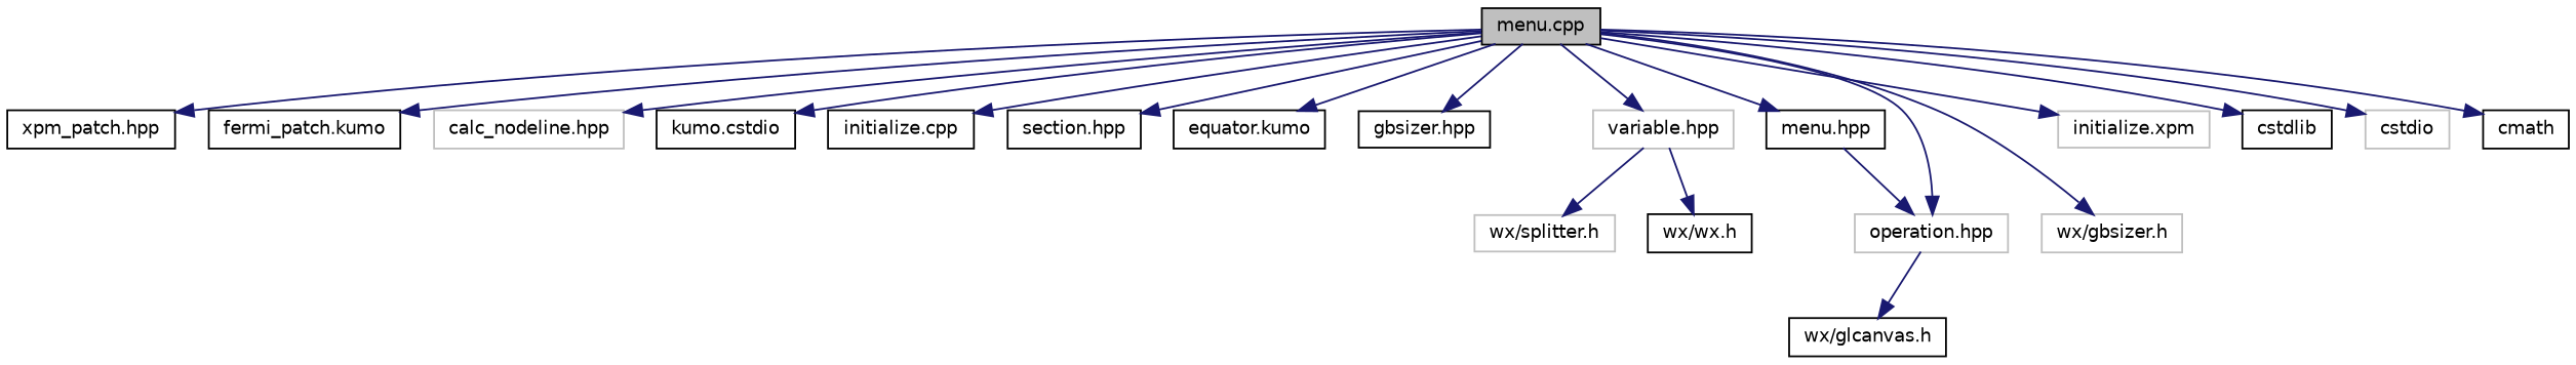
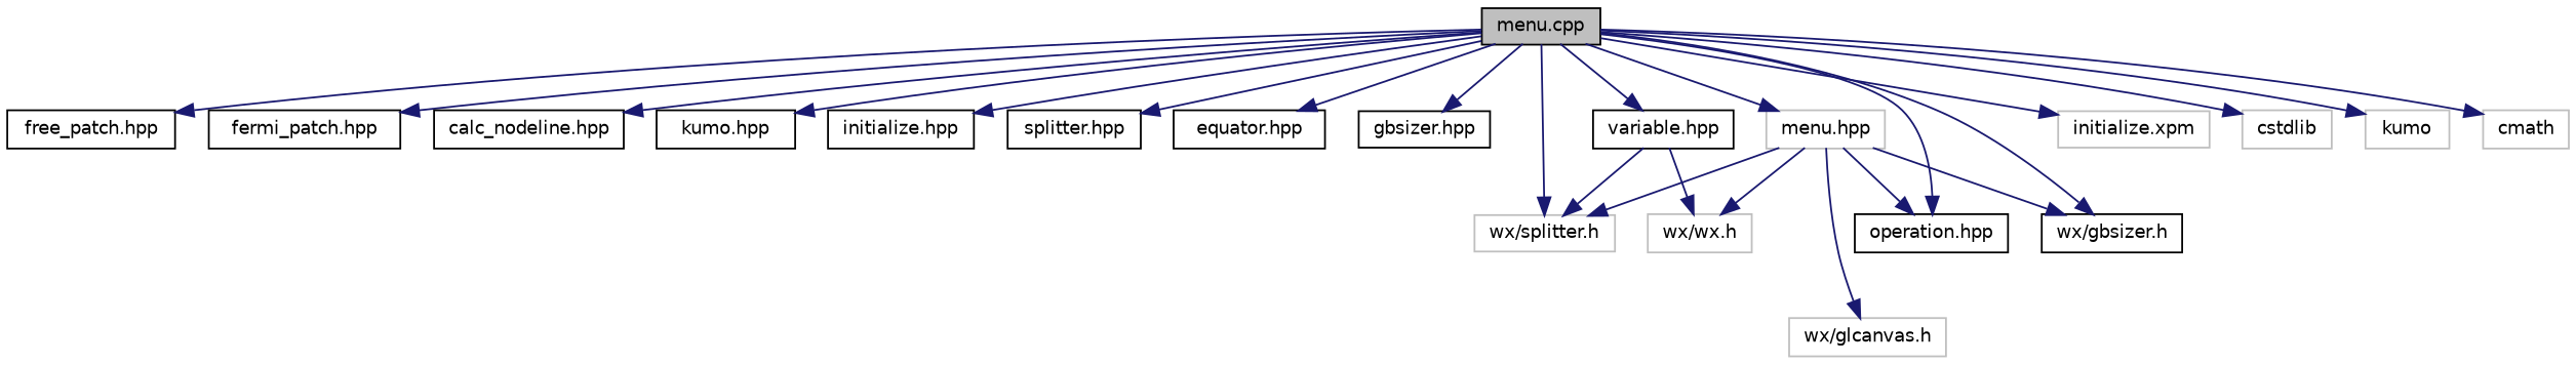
  digraph {
    node [color=black fillcolor=white fontname=Helvetica fontsize=10 shape=record style=filled]
    edge [color=midnightblue fontname=Helvetica fontsize=10 labelfontname=Helvetica labelfontsize=10 style=solid]
    n1 [fillcolor=grey75 fontcolor=black height=0.2 label="menu.cpp" width=0.4]
-   n2 [height=0.2 label="xpm_patch.hpp" width=0.4]
-   n3 [height=0.2 label="fermi_patch.kumo" width=0.4]
-   n4 [color=grey75 height=0.2 label="calc_nodeline.hpp" width=0.4]
-   n5 [height=0.2 label="kumo.cstdio" width=0.4]
-   n6 [height=0.2 label="initialize.cpp" width=0.4]
-   n7 [height=0.2 label="section.hpp" width=0.4]
-   n8 [height=0.2 label="equator.kumo" width=0.4]
+   n2 [height=0.2 label="free_patch.hpp" width=0.4]
+   n3 [height=0.2 label="fermi_patch.hpp" width=0.4]
+   n4 [height=0.2 label="calc_nodeline.hpp" width=0.4]
+   n5 [height=0.2 label="kumo.hpp" width=0.4]
+   n6 [height=0.2 label="initialize.hpp" width=0.4]
+   n7 [height=0.2 label="splitter.hpp" width=0.4]
+   n8 [height=0.2 label="equator.hpp" width=0.4]
    n9 [height=0.2 label="gbsizer.hpp" width=0.4]
-   n10 [color=grey75 height=0.2 label="variable.hpp" width=0.4]
-   n11 [height=0.2 label="menu.hpp" width=0.4]
-   n12 [color=grey75 height=0.2 label="operation.hpp" width=0.4]
-   n13 [color=grey75 height=0.2 label="wx/gbsizer.h" width=0.4]
+   n10 [height=0.2 label="variable.hpp" width=0.4]
+   n11 [color=grey75 height=0.2 label="menu.hpp" width=0.4]
+   n12 [height=0.2 label="operation.hpp" width=0.4]
+   n13 [height=0.2 label="wx/gbsizer.h" width=0.4]
    n14 [color=grey75 height=0.2 label="wx/splitter.h" width=0.4]
    n15 [color=grey75 height=0.2 label="initialize.xpm" width=0.4]
-   n16 [height=0.2 label=cstdlib width=0.4]
-   n17 [color=grey75 height=0.2 label=cstdio width=0.4]
-   n18 [height=0.2 label=cmath width=0.4]
-   n19 [height=0.2 label="wx/wx.h" width=0.4]
-   n20 [height=0.2 label="wx/glcanvas.h" width=0.4]
+   n16 [color=grey75 height=0.2 label=cstdlib width=0.4]
+   n17 [color=grey75 height=0.2 label=kumo width=0.4]
+   n18 [color=grey75 height=0.2 label=cmath width=0.4]
+   n19 [color=grey75 height=0.2 label="wx/wx.h" width=0.4]
+   n20 [color=grey75 height=0.2 label="wx/glcanvas.h" width=0.4]
    n1 -> n2
    n1 -> n3
    n1 -> n4
    n1 -> n5
    n1 -> n6
    n1 -> n7
    n1 -> n8
    n1 -> n9
    n1 -> n10
    n1 -> n11
    n1 -> n12
    n1 -> n13
+   n1 -> n14
    n1 -> n15
    n1 -> n16
    n1 -> n17
    n1 -> n18
    n10 -> n14
    n10 -> n19
    n11 -> n12
-   n12 -> n20
+   n11 -> n13
+   n11 -> n14
+   n11 -> n19
+   n11 -> n20
  }
